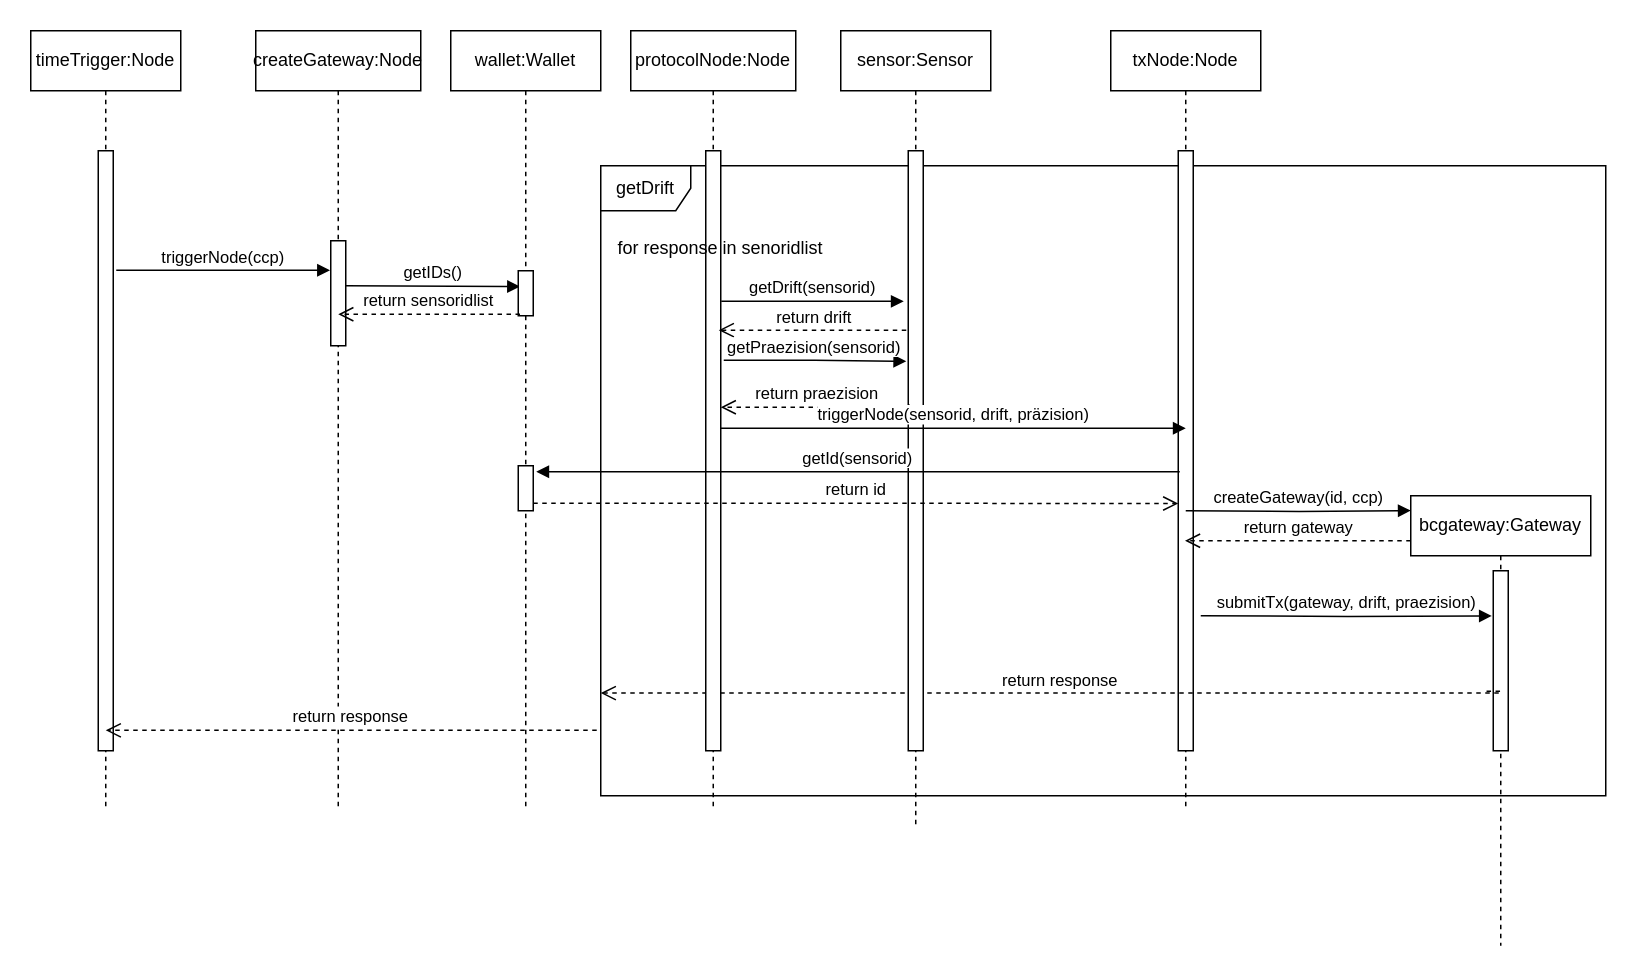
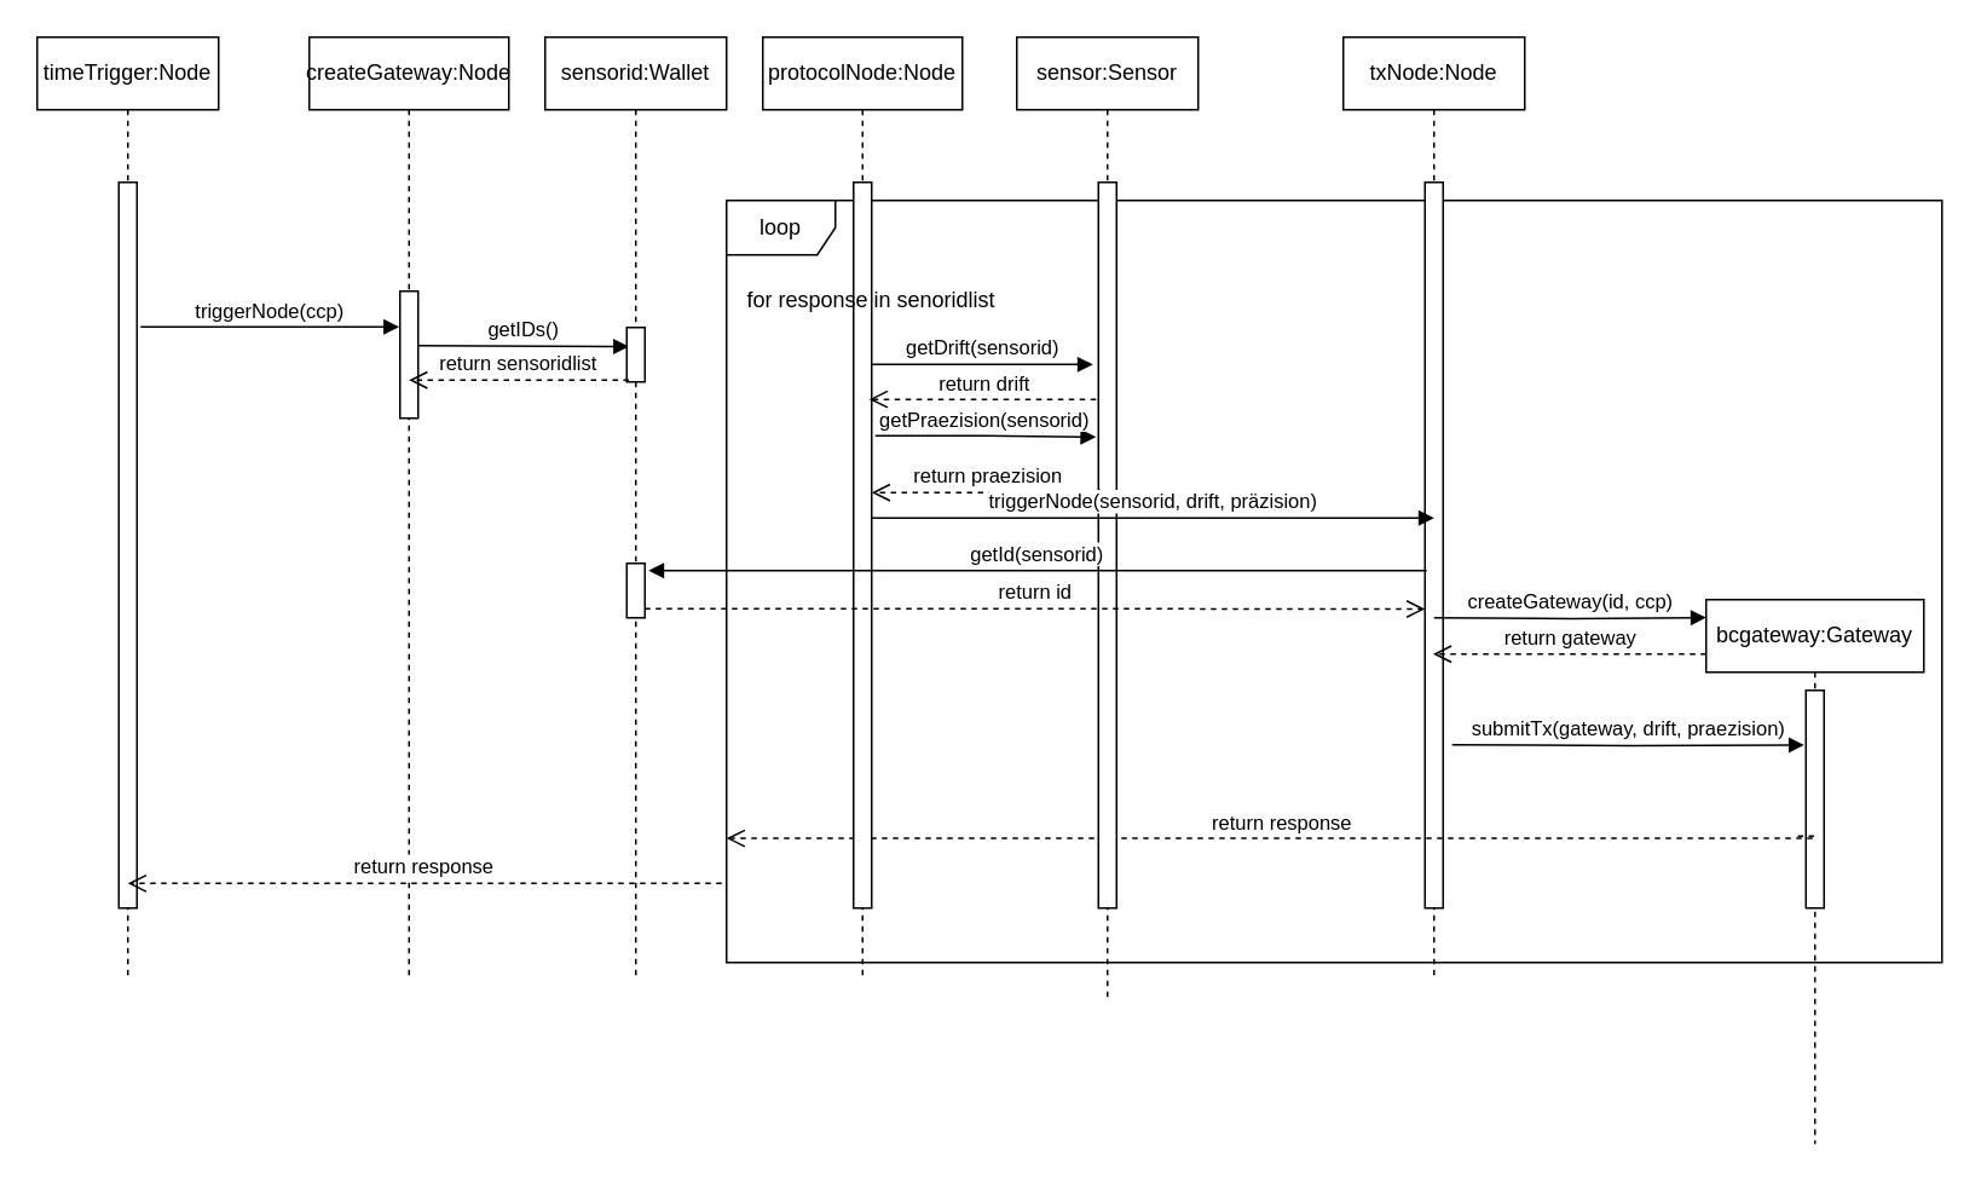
  <mxCell id="0" />
  <mxCell id="1" parent="0" />
- <mxCell id="2" value="getDrift" style="shape=umlFrame;whiteSpace=wrap;html=1;" vertex="1" parent="1"><mxGeometry x="400" y="110" width="670" height="420" as="geometry" /></mxCell>
+ <mxCell id="2" value="loop" style="shape=umlFrame;whiteSpace=wrap;html=1;" vertex="1" parent="1"><mxGeometry x="400" y="110" width="670" height="420" as="geometry" /></mxCell>
  <mxCell id="3" value="timeTrigger:Node" style="shape=umlLifeline;perimeter=lifelinePerimeter;whiteSpace=wrap;html=1;container=1;collapsible=0;recursiveResize=0;outlineConnect=0;" parent="1" vertex="1"><mxGeometry x="20" y="20" width="100" height="520" as="geometry" /></mxCell>
  <mxCell id="4" value="" style="html=1;points=[];perimeter=orthogonalPerimeter;" parent="3" vertex="1"><mxGeometry x="45" y="80" width="10" height="400" as="geometry" /></mxCell>
  <mxCell id="5" value="txNode:Node" style="shape=umlLifeline;perimeter=lifelinePerimeter;whiteSpace=wrap;html=1;container=1;collapsible=0;recursiveResize=0;outlineConnect=0;" parent="1" vertex="1"><mxGeometry x="740" y="20" width="100" height="520" as="geometry" /></mxCell>
  <mxCell id="6" value="" style="html=1;points=[];perimeter=orthogonalPerimeter;" parent="5" vertex="1"><mxGeometry x="45" y="80" width="10" height="400" as="geometry" /></mxCell>
  <mxCell id="7" value="submitTx(gateway, drift, praezision)" style="html=1;verticalAlign=bottom;endArrow=block;rounded=0;edgeStyle=orthogonalEdgeStyle;entryX=-0.094;entryY=0.251;entryDx=0;entryDy=0;entryPerimeter=0;" parent="5" target="9" edge="1"><mxGeometry width="80" relative="1" as="geometry"><mxPoint x="60" y="390" as="sourcePoint" /><mxPoint x="260" y="389" as="targetPoint" /><Array as="points" /></mxGeometry></mxCell>
  <mxCell id="8" value="bcgateway:Gateway" style="shape=umlLifeline;perimeter=lifelinePerimeter;whiteSpace=wrap;html=1;container=1;collapsible=0;recursiveResize=0;outlineConnect=0;" parent="1" vertex="1"><mxGeometry x="940" y="330" width="120" height="300" as="geometry" /></mxCell>
  <mxCell id="9" value="" style="html=1;points=[];perimeter=orthogonalPerimeter;" parent="8" vertex="1"><mxGeometry x="55" y="50" width="10" height="120" as="geometry" /></mxCell>
  <mxCell id="10" value="createGateway(id, ccp)" style="html=1;verticalAlign=bottom;endArrow=block;rounded=0;edgeStyle=orthogonalEdgeStyle;entryX=0;entryY=0.033;entryDx=0;entryDy=0;entryPerimeter=0;" parent="1" target="8" edge="1"><mxGeometry width="80" relative="1" as="geometry"><mxPoint x="790" y="340" as="sourcePoint" /><mxPoint x="870" y="340" as="targetPoint" /></mxGeometry></mxCell>
  <mxCell id="11" value="return gateway" style="html=1;verticalAlign=bottom;endArrow=open;dashed=1;endSize=8;rounded=0;edgeStyle=orthogonalEdgeStyle;" parent="1" target="5" edge="1"><mxGeometry relative="1" as="geometry"><mxPoint x="940" y="360" as="sourcePoint" /><mxPoint x="860" y="360" as="targetPoint" /><Array as="points"><mxPoint x="840" y="360" /><mxPoint x="840" y="360" /></Array></mxGeometry></mxCell>
  <mxCell id="12" value="return response" style="html=1;verticalAlign=bottom;endArrow=open;dashed=1;endSize=8;rounded=0;edgeStyle=orthogonalEdgeStyle;entryX=0;entryY=0.837;entryDx=0;entryDy=0;entryPerimeter=0;exitX=-0.447;exitY=0.669;exitDx=0;exitDy=0;exitPerimeter=0;" parent="1" source="9" edge="1" target="2"><mxGeometry relative="1" as="geometry"><mxPoint x="930" y="440" as="sourcePoint" /><mxPoint x="490" y="479" as="targetPoint" /><Array as="points"><mxPoint x="1000" y="460" /><mxPoint x="1000" y="462" /></Array></mxGeometry></mxCell>
  <mxCell id="13" value="sensor:Sensor" style="shape=umlLifeline;perimeter=lifelinePerimeter;whiteSpace=wrap;html=1;container=1;collapsible=0;recursiveResize=0;outlineConnect=0;" vertex="1" parent="1"><mxGeometry x="560" y="20" width="100" height="530" as="geometry" /></mxCell>
  <mxCell id="14" value="" style="html=1;points=[];perimeter=orthogonalPerimeter;" vertex="1" parent="13"><mxGeometry x="45" y="80" width="10" height="400" as="geometry" /></mxCell>
  <mxCell id="15" value="protocolNode:Node" style="shape=umlLifeline;perimeter=lifelinePerimeter;whiteSpace=wrap;html=1;container=1;collapsible=0;recursiveResize=0;outlineConnect=0;" parent="1" vertex="1"><mxGeometry x="420" y="20" width="110" height="520" as="geometry" /></mxCell>
  <mxCell id="16" value="" style="html=1;points=[];perimeter=orthogonalPerimeter;" parent="15" vertex="1"><mxGeometry x="50" y="80" width="10" height="400" as="geometry" /></mxCell>
  <mxCell id="17" value="triggerNode(ccp)" style="html=1;verticalAlign=bottom;endArrow=block;rounded=0;edgeStyle=orthogonalEdgeStyle;exitX=1.2;exitY=0.199;exitDx=0;exitDy=0;exitPerimeter=0;entryX=-0.05;entryY=0.281;entryDx=0;entryDy=0;entryPerimeter=0;" edge="1" parent="1" source="4" target="24"><mxGeometry width="80" relative="1" as="geometry"><mxPoint x="380" y="240" as="sourcePoint" /><mxPoint x="270" y="180" as="targetPoint" /></mxGeometry></mxCell>
  <mxCell id="18" value="getDrift(sensorid)" style="html=1;verticalAlign=bottom;endArrow=block;rounded=0;edgeStyle=orthogonalEdgeStyle;entryX=-0.3;entryY=0.251;entryDx=0;entryDy=0;entryPerimeter=0;exitX=1.033;exitY=0.251;exitDx=0;exitDy=0;exitPerimeter=0;" edge="1" parent="1" source="16" target="14"><mxGeometry width="80" relative="1" as="geometry"><mxPoint x="380" y="240" as="sourcePoint" /><mxPoint x="460" y="240" as="targetPoint" /></mxGeometry></mxCell>
  <mxCell id="19" value="return drift" style="html=1;verticalAlign=bottom;endArrow=open;dashed=1;endSize=8;rounded=0;edgeStyle=orthogonalEdgeStyle;exitX=-0.133;exitY=0.299;exitDx=0;exitDy=0;exitPerimeter=0;entryX=0.867;entryY=0.299;entryDx=0;entryDy=0;entryPerimeter=0;" edge="1" parent="1" source="14" target="16"><mxGeometry relative="1" as="geometry"><mxPoint x="590" y="240" as="sourcePoint" /><mxPoint x="510" y="240" as="targetPoint" /></mxGeometry></mxCell>
  <mxCell id="20" value="getPraezision(sensorid)" style="html=1;verticalAlign=bottom;endArrow=block;rounded=0;edgeStyle=orthogonalEdgeStyle;exitX=1.2;exitY=0.349;exitDx=0;exitDy=0;exitPerimeter=0;entryX=-0.133;entryY=0.351;entryDx=0;entryDy=0;entryPerimeter=0;" edge="1" parent="1" source="16" target="14"><mxGeometry width="80" relative="1" as="geometry"><mxPoint x="510" y="240" as="sourcePoint" /><mxPoint x="590" y="240" as="targetPoint" /></mxGeometry></mxCell>
  <mxCell id="21" value="return praezision" style="html=1;verticalAlign=bottom;endArrow=open;dashed=1;endSize=8;rounded=0;edgeStyle=orthogonalEdgeStyle;exitX=0.033;exitY=0.422;exitDx=0;exitDy=0;exitPerimeter=0;" edge="1" parent="1" source="14"><mxGeometry relative="1" as="geometry"><mxPoint x="590" y="240" as="sourcePoint" /><mxPoint x="480" y="271" as="targetPoint" /><Array as="points"><mxPoint x="605" y="271" /></Array></mxGeometry></mxCell>
  <mxCell id="22" value="triggerNode(sensorid, drift, präzision)" style="html=1;verticalAlign=bottom;endArrow=block;rounded=0;edgeStyle=orthogonalEdgeStyle;" edge="1" parent="1"><mxGeometry width="80" relative="1" as="geometry"><mxPoint x="480" y="285" as="sourcePoint" /><mxPoint x="790" y="285" as="targetPoint" /></mxGeometry></mxCell>
  <mxCell id="23" value="createGateway:Node" style="shape=umlLifeline;perimeter=lifelinePerimeter;whiteSpace=wrap;html=1;container=1;collapsible=0;recursiveResize=0;outlineConnect=0;" vertex="1" parent="1"><mxGeometry x="170" y="20" width="110" height="520" as="geometry" /></mxCell>
  <mxCell id="24" value="" style="html=1;points=[];perimeter=orthogonalPerimeter;" vertex="1" parent="23"><mxGeometry x="50" y="140" width="10" height="70" as="geometry" /></mxCell>
  <mxCell id="25" value="getIDs()" style="html=1;verticalAlign=bottom;endArrow=block;rounded=0;edgeStyle=orthogonalEdgeStyle;entryX=0.117;entryY=0.35;entryDx=0;entryDy=0;entryPerimeter=0;" edge="1" parent="23" target="27"><mxGeometry width="80" relative="1" as="geometry"><mxPoint x="60" y="170" as="sourcePoint" /><mxPoint x="140" y="170" as="targetPoint" /></mxGeometry></mxCell>
- <mxCell id="26" value="wallet:Wallet" style="shape=umlLifeline;perimeter=lifelinePerimeter;whiteSpace=wrap;html=1;container=1;collapsible=0;recursiveResize=0;outlineConnect=0;" vertex="1" parent="1"><mxGeometry x="300" y="20" width="100" height="520" as="geometry" /></mxCell>
+ <mxCell id="26" value="sensorid:Wallet" style="shape=umlLifeline;perimeter=lifelinePerimeter;whiteSpace=wrap;html=1;container=1;collapsible=0;recursiveResize=0;outlineConnect=0;" vertex="1" parent="1"><mxGeometry x="300" y="20" width="100" height="520" as="geometry" /></mxCell>
  <mxCell id="27" value="" style="html=1;points=[];perimeter=orthogonalPerimeter;" vertex="1" parent="26"><mxGeometry x="45" y="160" width="10" height="30" as="geometry" /></mxCell>
  <mxCell id="28" value="" style="html=1;points=[];perimeter=orthogonalPerimeter;" vertex="1" parent="26"><mxGeometry x="45" y="290" width="10" height="30" as="geometry" /></mxCell>
  <mxCell id="29" value="return sensoridlist" style="html=1;verticalAlign=bottom;endArrow=open;dashed=1;endSize=8;rounded=0;edgeStyle=orthogonalEdgeStyle;exitX=0.117;exitY=0.961;exitDx=0;exitDy=0;exitPerimeter=0;" edge="1" parent="1" source="27"><mxGeometry relative="1" as="geometry"><mxPoint x="345" y="200" as="sourcePoint" /><mxPoint x="225" y="209" as="targetPoint" /><Array as="points"><mxPoint x="225" y="209" /></Array></mxGeometry></mxCell>
  <mxCell id="30" value="for response in senoridlist" style="text;html=1;strokeColor=none;fillColor=none;align=center;verticalAlign=middle;whiteSpace=wrap;rounded=0;" vertex="1" parent="1"><mxGeometry x="400" y="150" width="160" height="30" as="geometry" /></mxCell>
  <mxCell id="31" value="getId(sensorid)" style="html=1;verticalAlign=bottom;endArrow=block;rounded=0;edgeStyle=orthogonalEdgeStyle;exitX=0.1;exitY=0.535;exitDx=0;exitDy=0;exitPerimeter=0;entryX=1.2;entryY=0.133;entryDx=0;entryDy=0;entryPerimeter=0;" edge="1" parent="1" source="6" target="28"><mxGeometry width="80" relative="1" as="geometry"><mxPoint x="590" y="420" as="sourcePoint" /><mxPoint x="670" y="420" as="targetPoint" /></mxGeometry></mxCell>
  <mxCell id="32" value="return id" style="html=1;verticalAlign=bottom;endArrow=open;dashed=1;endSize=8;rounded=0;edgeStyle=orthogonalEdgeStyle;exitX=1;exitY=0.833;exitDx=0;exitDy=0;exitPerimeter=0;entryX=0;entryY=0.588;entryDx=0;entryDy=0;entryPerimeter=0;" edge="1" parent="1" source="28" target="6"><mxGeometry relative="1" as="geometry"><mxPoint x="670" y="420" as="sourcePoint" /><mxPoint x="590" y="420" as="targetPoint" /></mxGeometry></mxCell>
  <mxCell id="33" value="return response" style="html=1;verticalAlign=bottom;endArrow=open;dashed=1;endSize=8;rounded=0;edgeStyle=orthogonalEdgeStyle;exitX=-0.004;exitY=0.896;exitDx=0;exitDy=0;exitPerimeter=0;entryX=0.5;entryY=0.966;entryDx=0;entryDy=0;entryPerimeter=0;" edge="1" parent="1" source="2" target="4"><mxGeometry relative="1" as="geometry"><mxPoint x="30" y="380" as="sourcePoint" /><mxPoint x="-50" y="380" as="targetPoint" /></mxGeometry></mxCell>
